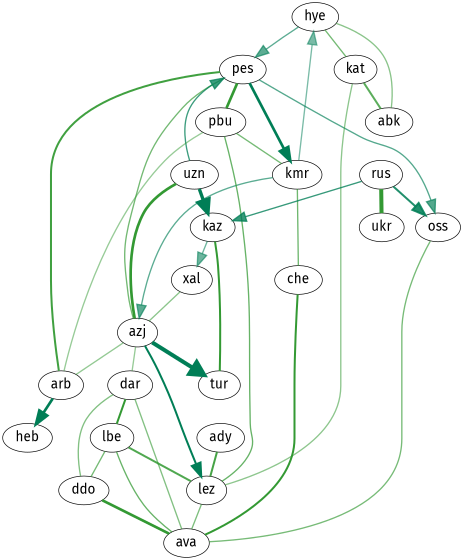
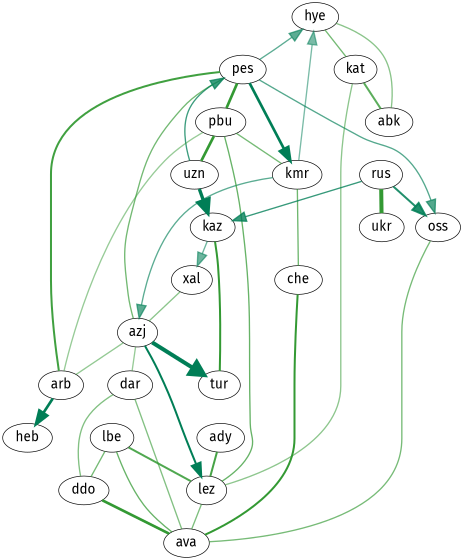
  digraph {
    fontname="Fira Sans"
    splines=true
    node [fontcolor=black fontname="Fira Sans" fontsize=20]
    edge [color="#339933ff" dir=none fontname="Fira Sans" penwidth=2]
    abk [height=0.05 width=0.1]
    ady [height=0.05 width=0.1]
    lez [height=0.05 width=0.1]
    arb [height=0.05 width=0.1]
    ava [height=0.05 width=0.1]
    azj [height=0.05 width=0.1]
    dar [height=0.05 width=0.1]
    pes [height=0.05 width=0.1]
    uzn [height=0.05 width=0.1]
    che [height=0.05 width=0.1]
    ddo [height=0.05 width=0.1]
    lbe [height=0.05 width=0.1]
    hye [height=0.05 width=0.1]
    kat [height=0.05 width=0.1]
    kaz [height=0.05 width=0.1]
    kmr [height=0.05 width=0.1]
    oss [height=0.05 width=0.1]
    pbu [height=0.05 width=0.1]
    rus [height=0.05 width=0.1]
    ukr [height=0.05 width=0.1]
    tur [height=0.05 width=0.1]
    xal [height=0.05 width=0.1]
    heb [height=0.05 width=0.1]
    subgraph sub_1 {
    }
    subgraph sub_2 {
      abk
      ady
      lez
      arb
      ava
      azj
      dar
      pes
      uzn
      che
      ddo
      lbe
      hye
      kat
      kaz
      kmr
      oss
      pbu
      rus
      ukr
      tur
      xal
    }
    subgraph sub_3 {
      lez
      arb
      azj
      pes
      uzn
      hye
      kaz
      kmr
      oss
      rus
      tur
      xal
      heb
    }
    subgraph sub_4 {
    }
    ady -> lez [color="#339933e7" penwidth=3]
    lez -> ava [color="#339933a2"]
    arb -> heb [arrowsize=2 color="#007e56ff" penwidth=4 dir=""]
    azj -> lez [arrowsize=2 color="#007e56ff" penwidth=3 dir=""]
    azj -> arb [color="#33993386"]
    azj -> dar [color="#33993381"]
    azj -> pes [color="#339933af"]
-   azj -> uzn [penwidth=4]
+   pbu -> uzn [penwidth=4]
    azj -> tur [arrowsize=2 color="#007e56ff" penwidth=6 dir=""]
    dar -> ava [color="#3399339c"]
    dar -> ddo [color="#3399339c"]
-   dar -> lbe [penwidth=3]
    pes -> arb [color="#339933ee" penwidth=3]
-   hye -> pes [arrowsize=2 color="#007e56a3" dir=""]
+   pes -> hye [arrowsize=2 color="#007e56a3" dir=""]
    pes -> kmr [arrowsize=2 color="#007e56ff" penwidth=4 dir=""]
    pes -> oss [arrowsize=2 color="#007e56ab" dir=""]
    pes -> pbu [penwidth=4]
    uzn -> pes [arrowsize=2 color="#007e56c4" dir=""]
    uzn -> kaz [arrowsize=2 color="#007e56ff" penwidth=5 dir=""]
    che -> ava [penwidth=3]
    ddo -> ava [penwidth=4]
    lbe -> lez [color="#339933da" penwidth=3]
    lbe -> ava [color="#339933be"]
    lbe -> ddo [color="#339933ac"]
    hye -> abk [color="#33993392"]
    hye -> kat [color="#339933ad"]
    kat -> abk [color="#339933cc" penwidth=3]
    kat -> lez [color="#3399338e"]
    kaz -> xal [arrowsize=2 color="#007e5692" dir=""]
    kmr -> azj [arrowsize=2 color="#007e56a4" dir=""]
    kmr -> che [color="#339933b4"]
    kmr -> hye [arrowsize=2 color="#007e5685" dir=""]
    oss -> ava [color="#339933aa"]
    pbu -> lez [color="#339933bd"]
    pbu -> arb [color="#33993381"]
    pbu -> kmr [color="#339933ac"]
    rus -> kaz [arrowsize=2 color="#007e56c9" dir=""]
    rus -> oss [arrowsize=2 color="#007e56de" penwidth=3 dir=""]
    rus -> ukr [penwidth=6]
    tur -> kaz [penwidth=3]
    xal -> azj [color="#33993391"]
  }
